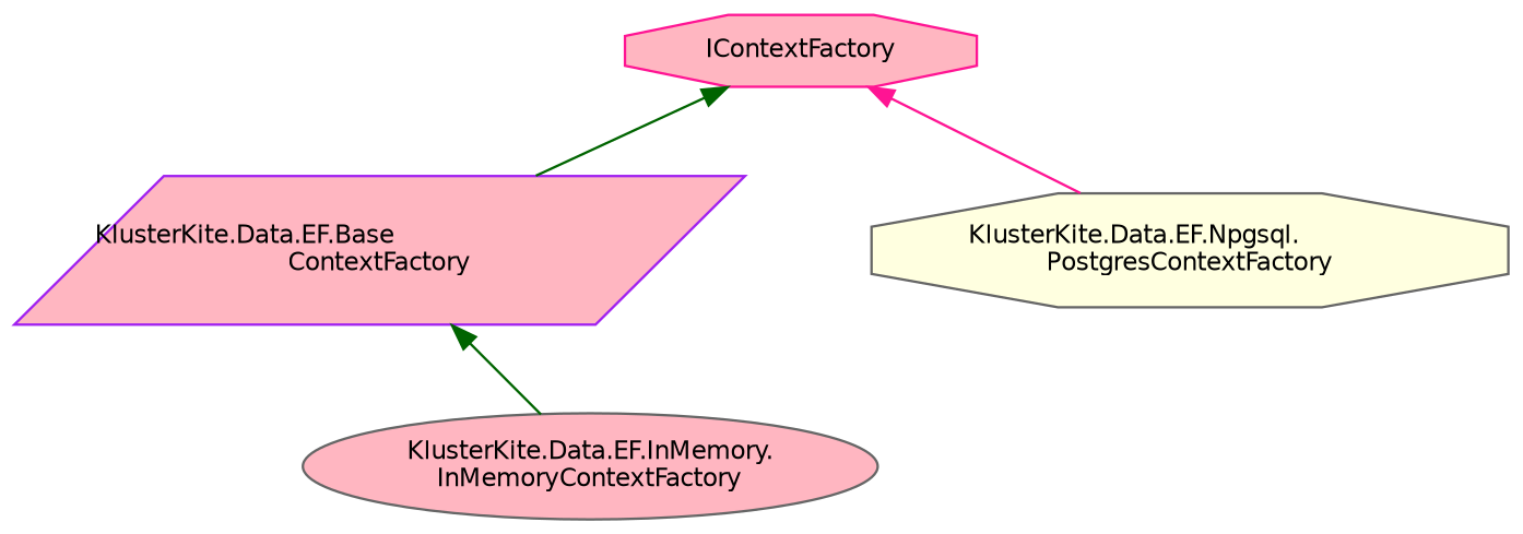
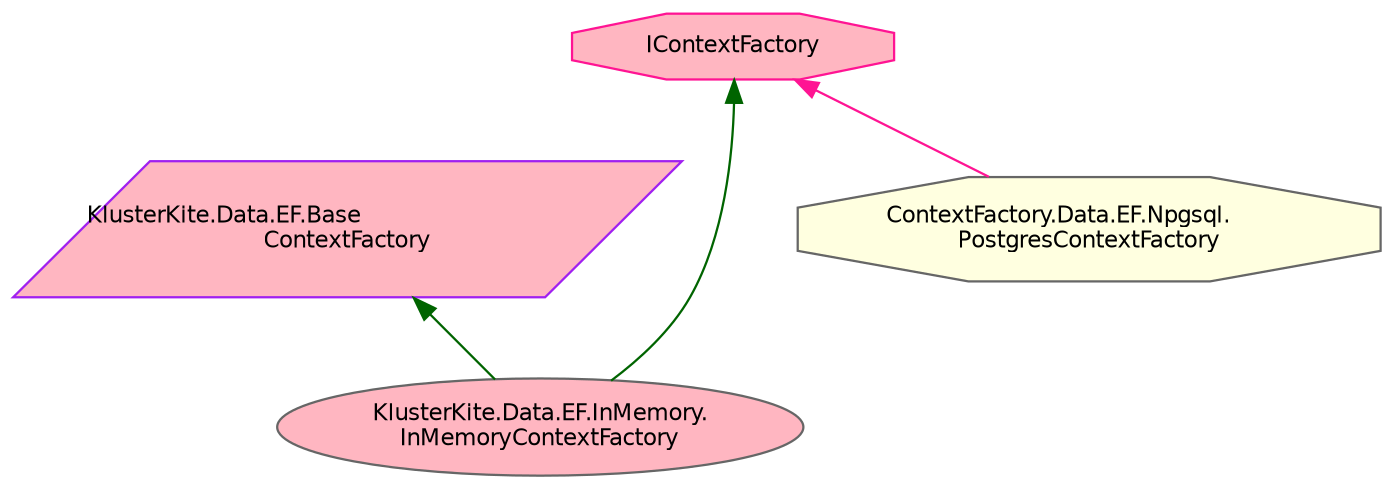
  digraph {
    rankdir=TB
    node [color=gray40 fillcolor=lightpink fontname=Helvetica fontsize=10 shape=octagon style=filled]
    edge [color=darkgreen dir=back fontname=Helvetica fontsize=10 labelfontname=Helvetica labelfontsize=10 style=solid]
    n1 [color=purple fontcolor=black height=0.2 label="KlusterKite.Data.EF.Base\lContextFactory" shape=parallelogram width=0.4]
    n2 [height=0.2 label="KlusterKite.Data.EF.InMemory.\lInMemoryContextFactory" shape=ellipse width=0.4]
-   n3 [fillcolor=lightyellow height=0.2 label="KlusterKite.Data.EF.Npgsql.\lPostgresContextFactory" width=0.4]
+   n3 [fillcolor=lightyellow height=0.2 label="ContextFactory.Data.EF.Npgsql.\lPostgresContextFactory" width=0.4]
    n4 [color=deeppink height=0.2 label=IContextFactory width=0.4]
    n1 -> n2
-   n4 -> n1
+   n4 -> n2
    n4 -> n3 [color=deeppink]
  }
